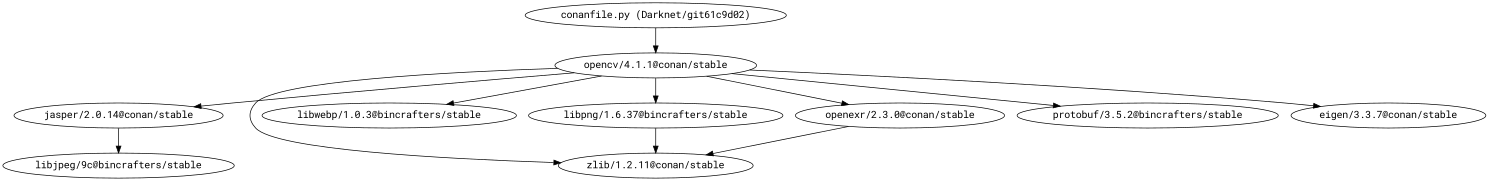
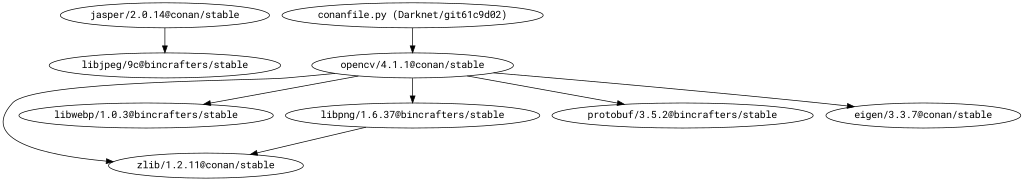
  digraph {
    fontname="Roboto Mono"
    node [fontname="Roboto Mono"]
    edge [fontname="Roboto Mono"]
    "jasper/2.0.14@conan/stable"
    "libjpeg/9c@bincrafters/stable"
    "opencv/4.1.1@conan/stable"
    "zlib/1.2.11@conan/stable"
    "libwebp/1.0.3@bincrafters/stable"
    "libpng/1.6.37@bincrafters/stable"
-   "openexr/2.3.0@conan/stable"
    "protobuf/3.5.2@bincrafters/stable"
    "eigen/3.3.7@conan/stable"
    "conanfile.py (Darknet/git61c9d02)"
    "jasper/2.0.14@conan/stable" -> "libjpeg/9c@bincrafters/stable"
-   "opencv/4.1.1@conan/stable" -> "jasper/2.0.14@conan/stable"
    "opencv/4.1.1@conan/stable" -> "zlib/1.2.11@conan/stable"
    "opencv/4.1.1@conan/stable" -> "libwebp/1.0.3@bincrafters/stable"
    "opencv/4.1.1@conan/stable" -> "libpng/1.6.37@bincrafters/stable"
-   "opencv/4.1.1@conan/stable" -> "openexr/2.3.0@conan/stable"
    "opencv/4.1.1@conan/stable" -> "protobuf/3.5.2@bincrafters/stable"
    "opencv/4.1.1@conan/stable" -> "eigen/3.3.7@conan/stable"
    "libpng/1.6.37@bincrafters/stable" -> "zlib/1.2.11@conan/stable"
-   "openexr/2.3.0@conan/stable" -> "zlib/1.2.11@conan/stable"
    "conanfile.py (Darknet/git61c9d02)" -> "opencv/4.1.1@conan/stable"
  }
